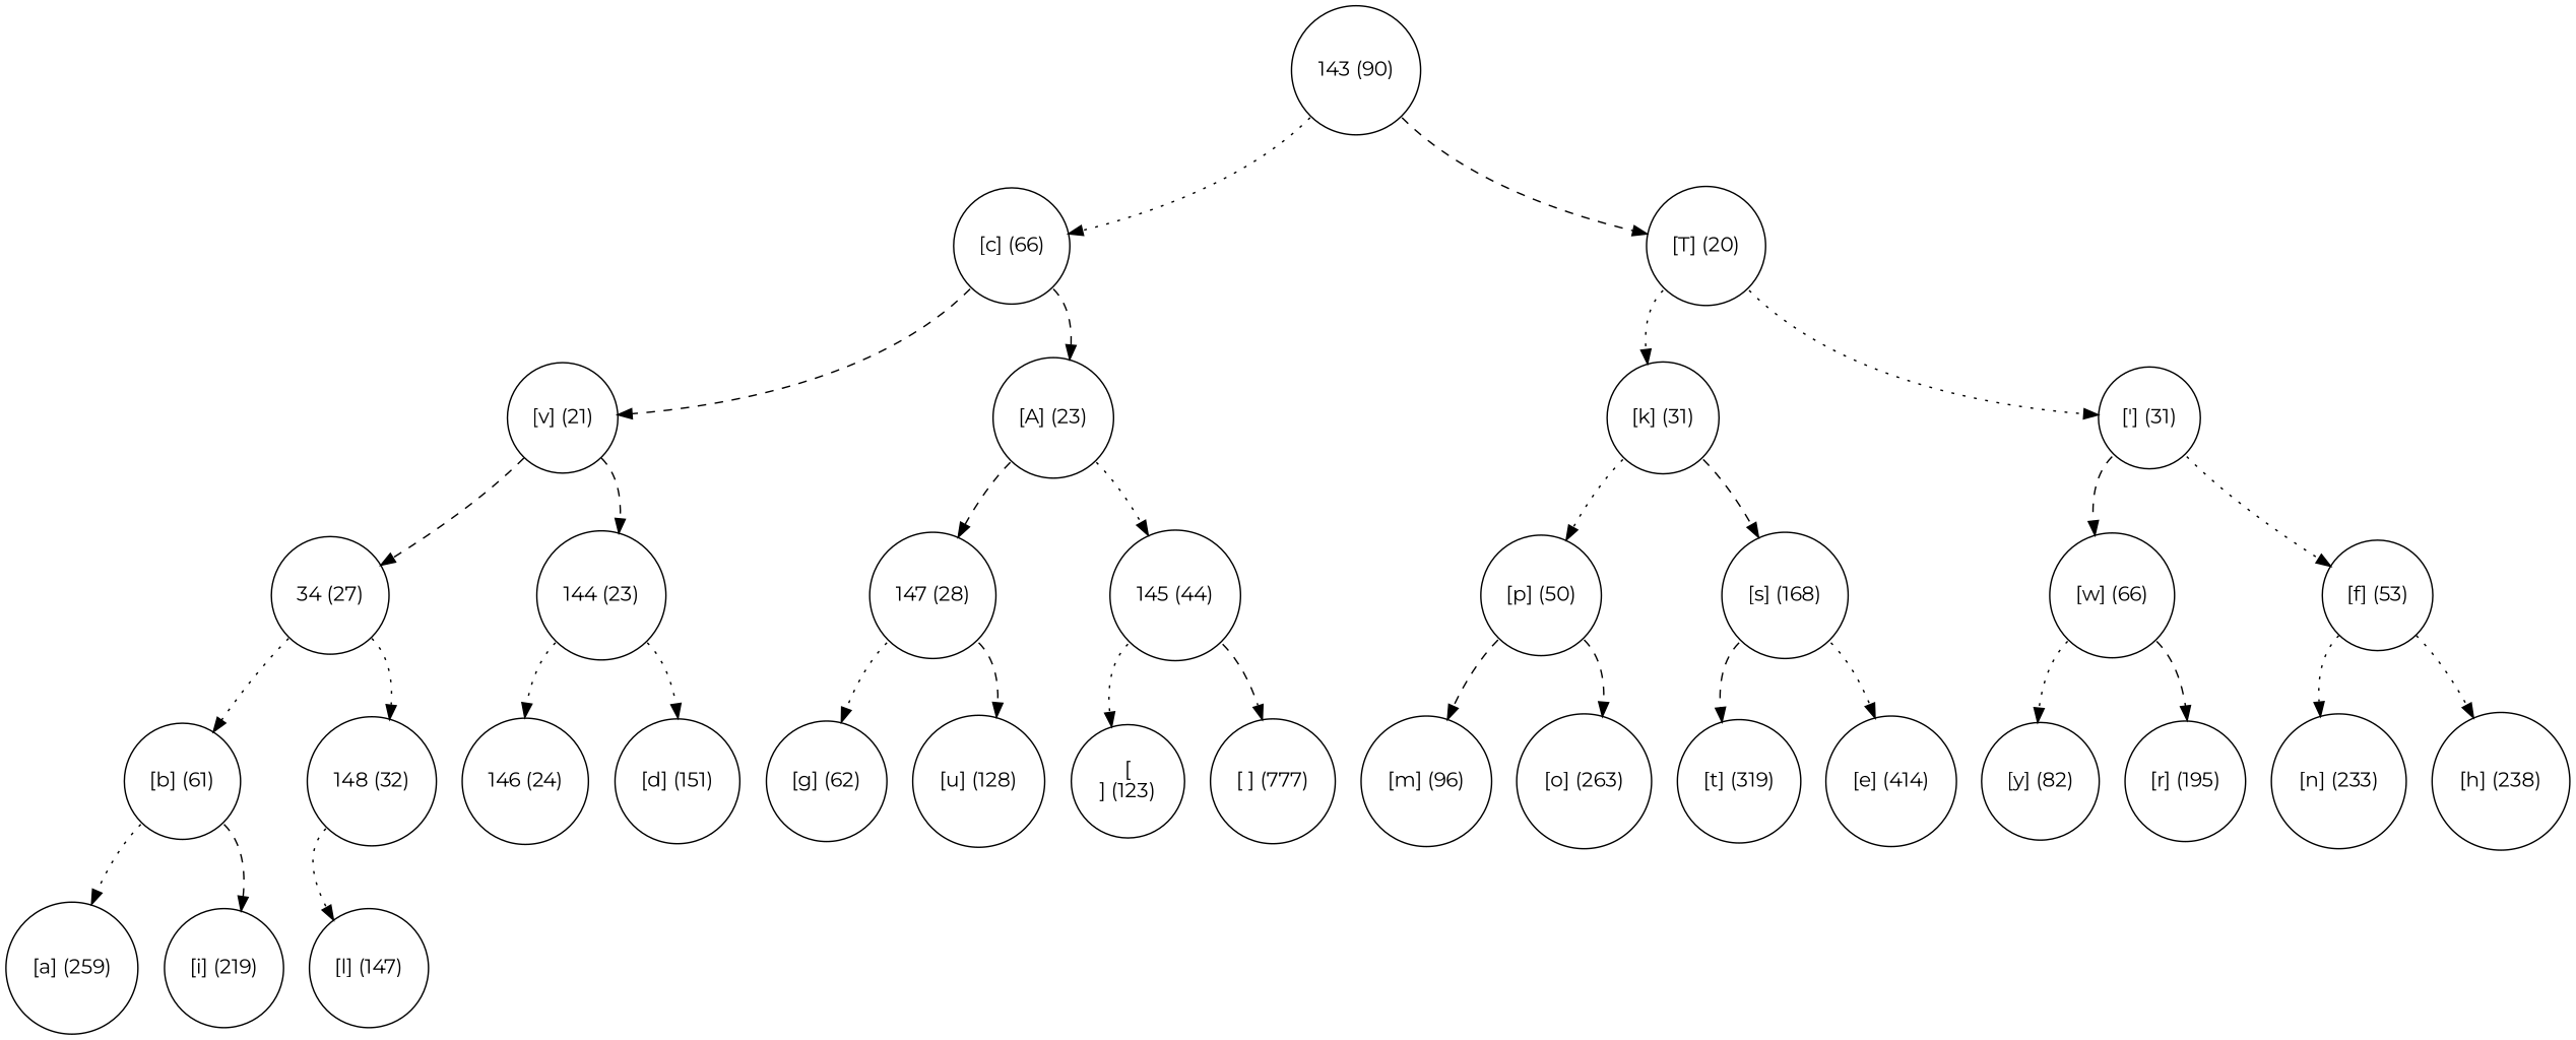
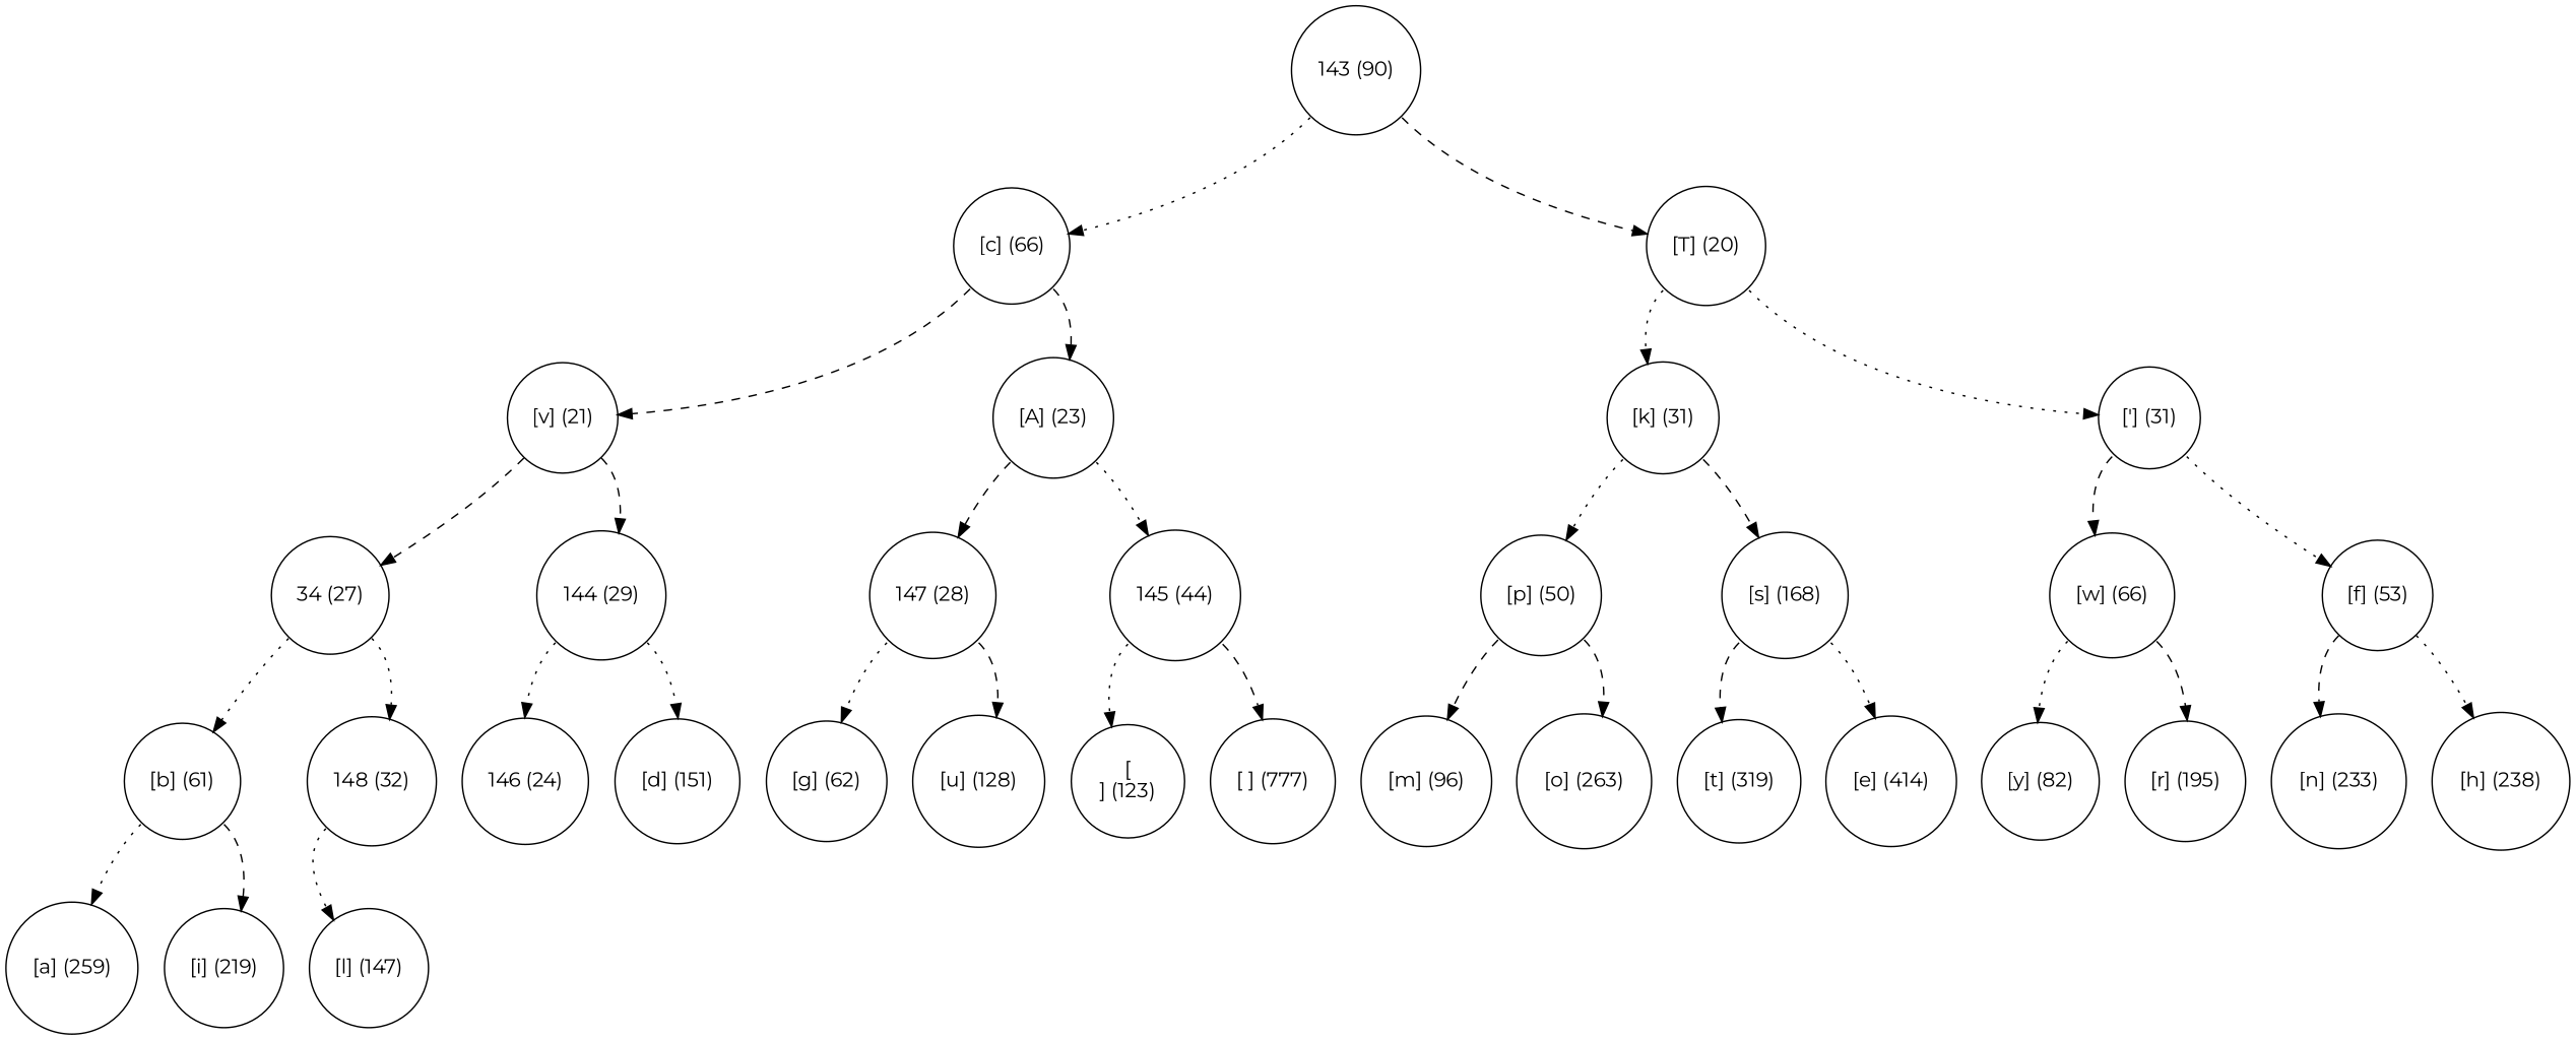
  digraph {
    fontname=Montserrat
    node [fontname=Montserrat shape=circle]
    edge [fontname=Montserrat style=dotted tailport=sw]
    n1 [label="143 (90)" width=0.5]
    n2 [label="[c] (66)" width=0.5]
    n3 [label="[T] (20)" width=0.5]
    n4 [label="[v] (21)" width=0.5]
    n5 [label="[A] (23)" width=0.5]
    n6 [label="[k] (31)" width=0.5]
    n7 [label="['] (31)" width=0.5]
    n8 [label="34 (27)" width=0.5]
-   n9 [label="144 (23)" width=0.5]
+   n9 [label="144 (29)" width=0.5]
    n10 [label="147 (28)" width=0.5]
    n11 [label="145 (44)" width=0.5]
    n12 [label="[b] (61)" width=0.5]
    n13 [label="148 (32)" width=0.5]
    n14 [label="146 (24)" width=0.5]
    n15 [label="[d] (151)" width=0.5]
    n16 [label="[a] (259)" width=0.5]
    n17 [label="[i] (219)" width=0.5]
    n18 [label="[l] (147)" width=0.5]
    n19 [label="[g] (62)" width=0.5]
    n20 [label="[u] (128)" width=0.5]
    n21 [label="[\n] (123)" width=0.5]
    n22 [label="[ ] (777)" width=0.5]
    n23 [label="[p] (50)" width=0.5]
    n24 [label="[s] (168)" width=0.5]
    n25 [label="[w] (66)" width=0.5]
    n26 [label="[f] (53)" width=0.5]
    n27 [label="[m] (96)" width=0.5]
    n28 [label="[o] (263)" width=0.5]
    n29 [label="[t] (319)" width=0.5]
    n30 [label="[e] (414)" width=0.5]
    n31 [label="[y] (82)" width=0.5]
    n32 [label="[r] (195)" width=0.5]
    n33 [label="[n] (233)" width=0.5]
    n34 [label="[h] (238)" width=0.5]
    n1 -> n2
    n1 -> n3 [style=dashed tailport=se]
    n2 -> n4 [style=dashed]
    n2 -> n5 [style=dashed tailport=se]
    n3 -> n6
    n3 -> n7 [tailport=se]
    n4 -> n8 [style=dashed]
    n4 -> n9 [style=dashed tailport=se]
    n5 -> n10 [style=dashed]
    n5 -> n11 [tailport=se]
    n6 -> n23
    n6 -> n24 [style=dashed tailport=se]
    n7 -> n25 [style=dashed]
    n7 -> n26 [tailport=se]
    n8 -> n12
    n8 -> n13 [tailport=se]
    n9 -> n14
    n9 -> n15 [tailport=se]
    n10 -> n19
    n10 -> n20 [style=dashed tailport=se]
    n11 -> n21
    n11 -> n22 [style=dashed tailport=se]
    n12 -> n16
    n12 -> n17 [style=dashed tailport=se]
    n13 -> n18
    n23 -> n27 [style=dashed]
    n23 -> n28 [style=dashed tailport=se]
    n24 -> n29 [style=dashed]
    n24 -> n30 [tailport=se]
    n25 -> n31
    n25 -> n32 [style=dashed tailport=se]
-   n26 -> n33
+   n26 -> n33 [style=dashed]
    n26 -> n34 [tailport=se]
  }
